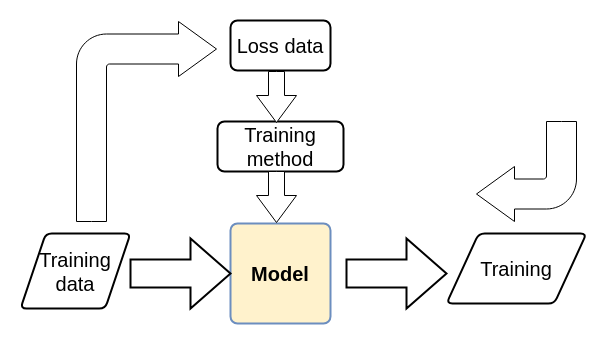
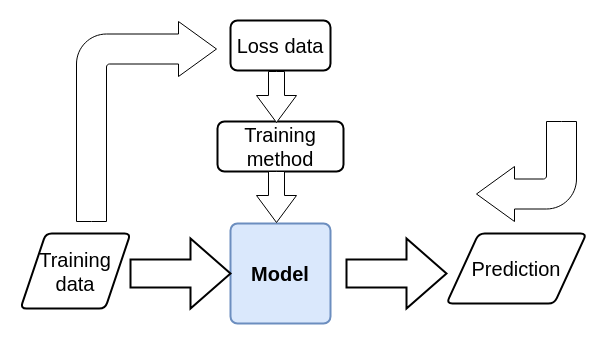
  <mxCell id="0" />
  <mxCell id="1" parent="0" />
- <mxCell id="2" value="&lt;font style=&quot;font-size: 20px;&quot;&gt;&lt;b style=&quot;&quot;&gt;Model&lt;/b&gt;&lt;/font&gt;" style="rounded=1;whiteSpace=wrap;html=1;absoluteArcSize=1;arcSize=14;strokeWidth=2;fillColor=#fff2cc;strokeColor=#6c8ebf;" vertex="1" parent="1"><mxGeometry x="230" y="223" width="100" height="100" as="geometry" /></mxCell>
+ <mxCell id="2" value="&lt;font style=&quot;font-size: 20px;&quot;&gt;&lt;b style=&quot;&quot;&gt;Model&lt;/b&gt;&lt;/font&gt;" style="rounded=1;whiteSpace=wrap;html=1;absoluteArcSize=1;arcSize=14;strokeWidth=2;fillColor=#dae8fc;strokeColor=#6c8ebf;" vertex="1" parent="1"><mxGeometry x="230" y="223" width="100" height="100" as="geometry" /></mxCell>
  <mxCell id="3" value="" style="verticalLabelPosition=bottom;verticalAlign=top;html=1;strokeWidth=2;shape=mxgraph.arrows2.arrow;dy=0.6;dx=40;notch=0;fontSize=20;fontColor=#000000;" vertex="1" parent="1"><mxGeometry x="130" y="238" width="100" height="70" as="geometry" /></mxCell>
  <mxCell id="4" value="Training data" style="shape=parallelogram;html=1;strokeWidth=2;perimeter=parallelogramPerimeter;whiteSpace=wrap;rounded=1;arcSize=12;size=0.23;fontSize=20;fontColor=#000000;" vertex="1" parent="1"><mxGeometry x="20" y="233" width="110" height="75" as="geometry" /></mxCell>
  <mxCell id="5" value="" style="verticalLabelPosition=bottom;verticalAlign=top;html=1;strokeWidth=2;shape=mxgraph.arrows2.arrow;dy=0.6;dx=40;notch=0;fontSize=20;fontColor=#000000;" vertex="1" parent="1"><mxGeometry x="346" y="238" width="100" height="70" as="geometry" /></mxCell>
- <mxCell id="6" value="Training" style="shape=parallelogram;html=1;strokeWidth=2;perimeter=parallelogramPerimeter;whiteSpace=wrap;rounded=1;arcSize=12;size=0.23;fontSize=20;fontColor=#000000;" vertex="1" parent="1"><mxGeometry x="446" y="233" width="140" height="70" as="geometry" /></mxCell>
+ <mxCell id="6" value="Prediction" style="shape=parallelogram;html=1;strokeWidth=2;perimeter=parallelogramPerimeter;whiteSpace=wrap;rounded=1;arcSize=12;size=0.23;fontSize=20;fontColor=#000000;" vertex="1" parent="1"><mxGeometry x="446" y="233" width="140" height="70" as="geometry" /></mxCell>
  <mxCell id="7" value="Loss data" style="rounded=1;whiteSpace=wrap;html=1;absoluteArcSize=1;arcSize=14;strokeWidth=2;fontSize=20;fontColor=#000000;" vertex="1" parent="1"><mxGeometry x="230" y="20" width="100" height="50" as="geometry" /></mxCell>
  <mxCell id="8" value="Training method" style="rounded=1;whiteSpace=wrap;html=1;absoluteArcSize=1;arcSize=14;strokeWidth=2;fontSize=20;fontColor=#000000;" vertex="1" parent="1"><mxGeometry x="217" y="121" width="126" height="50" as="geometry" /></mxCell>
  <mxCell id="9" value="" style="html=1;shadow=0;dashed=0;align=center;verticalAlign=middle;shape=mxgraph.arrows2.bendArrow;dy=15;dx=38;notch=0;arrowHead=55;rounded=1;fontSize=20;fontColor=#000000;" vertex="1" parent="1"><mxGeometry x="76" y="21" width="140" height="200" as="geometry" /></mxCell>
  <mxCell id="10" value="" style="html=1;shadow=0;dashed=0;align=center;verticalAlign=middle;shape=mxgraph.arrows2.arrow;dy=0.6;dx=27;direction=south;notch=0;fontSize=20;fontColor=#000000;" vertex="1" parent="1"><mxGeometry x="256" y="171" width="40" height="51" as="geometry" /></mxCell>
  <mxCell id="11" value="" style="html=1;shadow=0;dashed=0;align=center;verticalAlign=middle;shape=mxgraph.arrows2.bendArrow;dy=15;dx=38;notch=0;arrowHead=55;rounded=1;fontSize=20;fontColor=#000000;rotation=-180;" vertex="1" parent="1"><mxGeometry x="476" y="121" width="100" height="100" as="geometry" /></mxCell>
  <mxCell id="12" value="" style="html=1;shadow=0;dashed=0;align=center;verticalAlign=middle;shape=mxgraph.arrows2.arrow;dy=0.6;dx=27;direction=south;notch=0;fontSize=20;fontColor=#000000;" vertex="1" parent="1"><mxGeometry x="256" y="71" width="40" height="51" as="geometry" /></mxCell>
